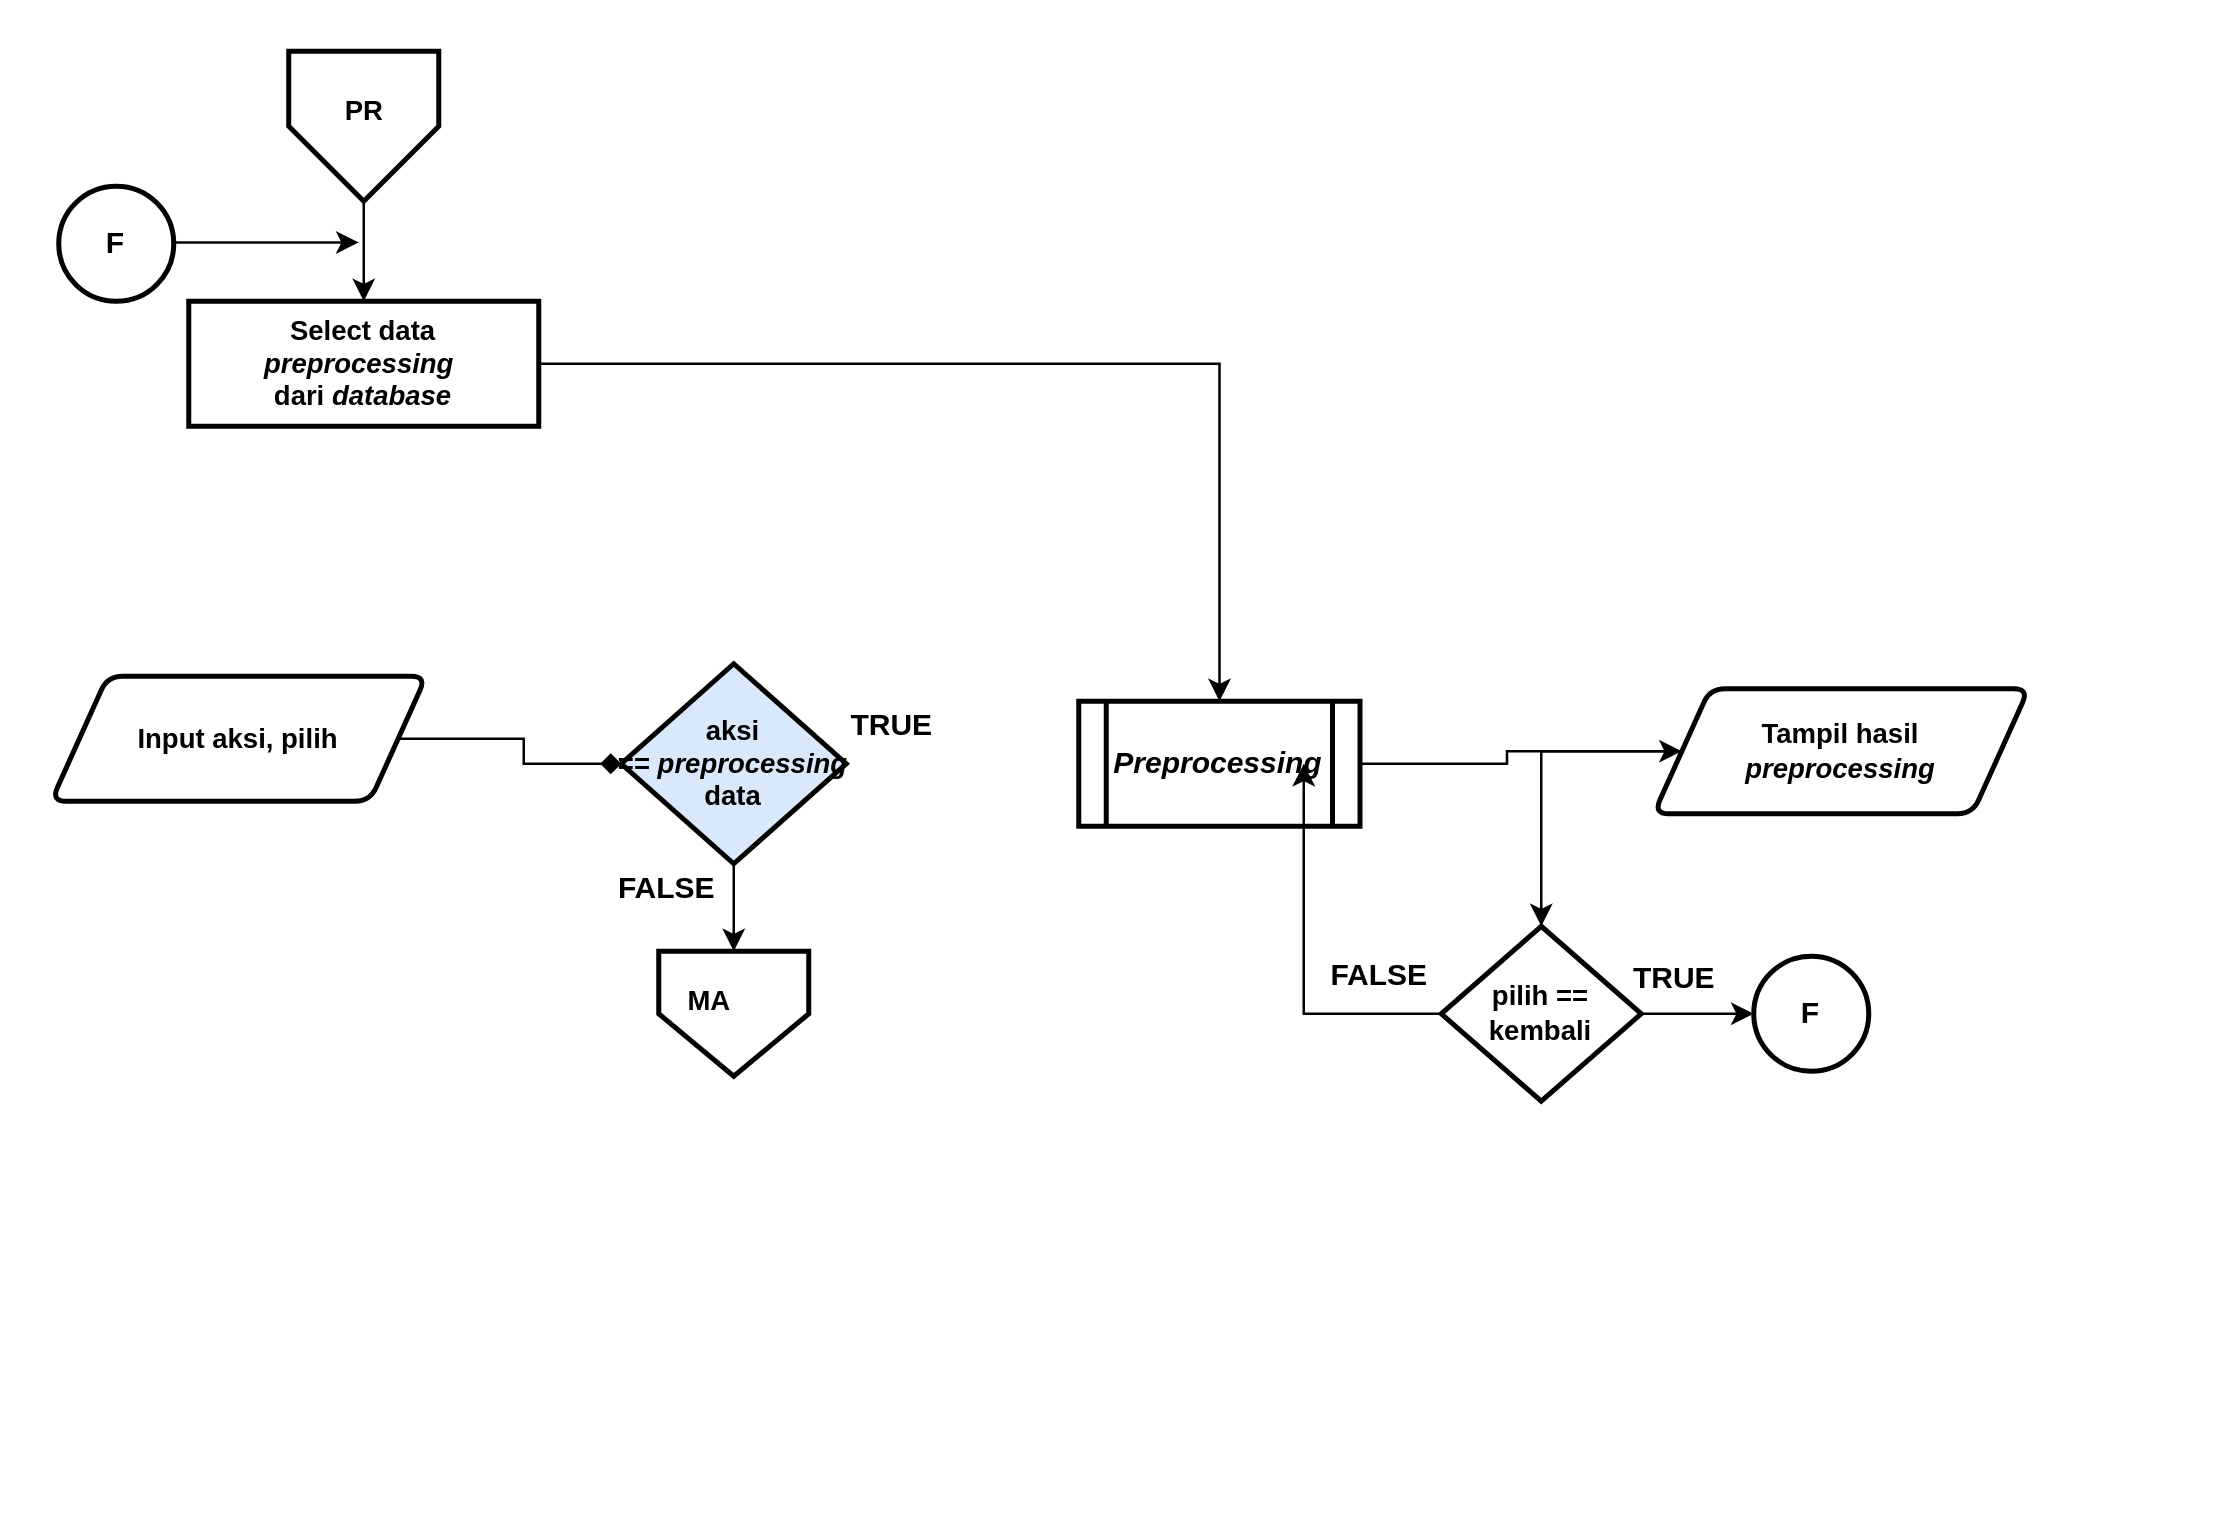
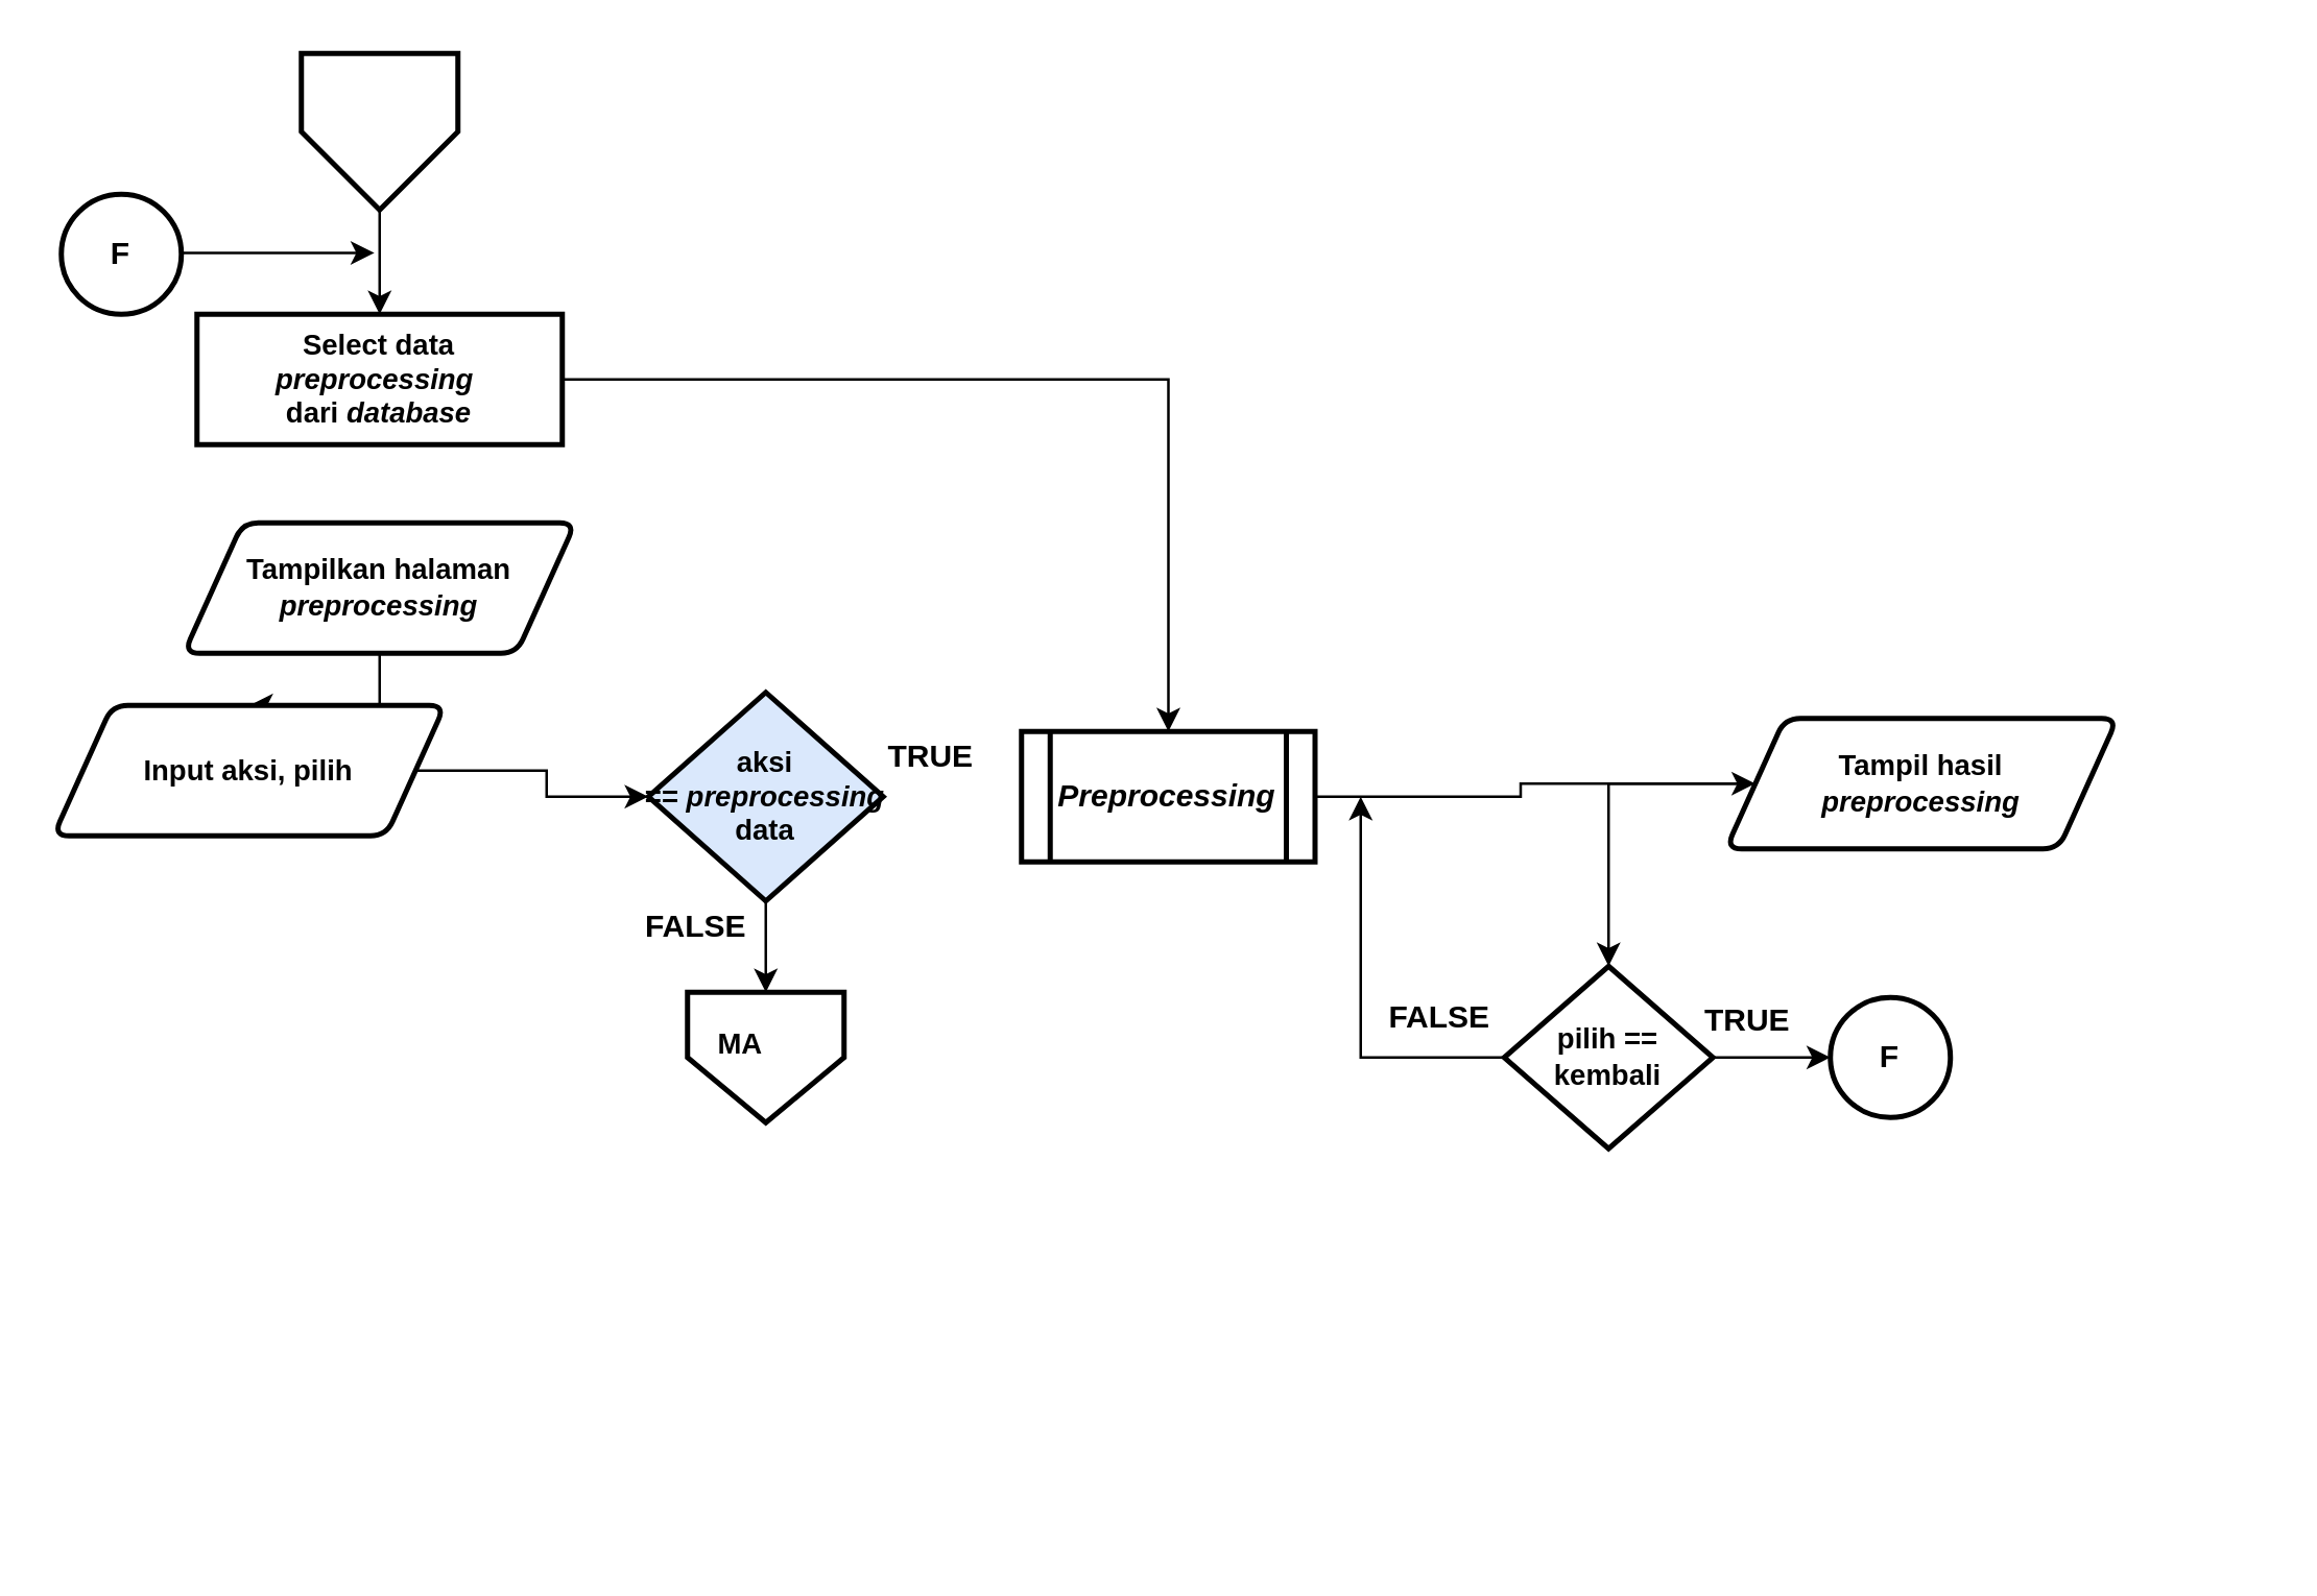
  <mxCell id="0" />
  <mxCell id="1" parent="0" />
  <mxCell id="2" style="edgeStyle=orthogonalEdgeStyle;rounded=0;orthogonalLoop=1;jettySize=auto;html=1;entryX=0.5;entryY=0;entryDx=0;entryDy=0;entryPerimeter=0;fontSize=12;" parent="1" edge="1"><mxGeometry relative="1" as="geometry"><mxPoint x="666" y="550" as="sourcePoint" /><Array as="points"><mxPoint x="666" y="590" /><mxPoint x="766" y="590" /><mxPoint x="766" y="250" /><mxPoint x="866" y="250" /></Array></mxGeometry></mxCell>
  <mxCell id="3" style="edgeStyle=orthogonalEdgeStyle;rounded=0;orthogonalLoop=1;jettySize=auto;html=1;entryX=0.5;entryY=0;entryDx=0;entryDy=0;entryPerimeter=0;fontSize=12;" parent="1" edge="1"><mxGeometry relative="1" as="geometry"><mxPoint x="646" y="520" as="sourcePoint" /><Array as="points"><mxPoint x="646" y="560" /><mxPoint x="746" y="560" /><mxPoint x="746" y="220" /><mxPoint x="846" y="220" /></Array></mxGeometry></mxCell>
  <mxCell id="4" style="edgeStyle=orthogonalEdgeStyle;rounded=0;orthogonalLoop=1;jettySize=auto;html=1;entryX=0.5;entryY=0;entryDx=0;entryDy=0;fontSize=11;" parent="1" source="5" target="10" edge="1"><mxGeometry relative="1" as="geometry" /></mxCell>
  <mxCell id="5" value="" style="verticalLabelPosition=bottom;verticalAlign=top;html=1;shape=offPageConnector;rounded=0;size=0.5;fontStyle=0;strokeWidth=2;" parent="1" vertex="1"><mxGeometry x="115" y="20" width="60" height="60" as="geometry" /></mxCell>
- <mxCell id="6" value="PR" style="text;html=1;align=center;verticalAlign=middle;resizable=0;points=[];autosize=1;fontSize=11;fontStyle=1" parent="1" vertex="1"><mxGeometry x="130" y="34" width="30" height="20" as="geometry" /></mxCell>
+ <mxCell id="7" style="edgeStyle=orthogonalEdgeStyle;rounded=0;orthogonalLoop=1;jettySize=auto;html=1;entryX=0.5;entryY=0;entryDx=0;entryDy=0;" parent="1" source="8" target="14" edge="1"><mxGeometry relative="1" as="geometry" /></mxCell>
+ <mxCell id="8" value="&lt;b&gt;Tampilkan halaman &lt;br&gt;&lt;i&gt;preprocessing&lt;/i&gt;&lt;/b&gt;" style="shape=parallelogram;html=1;strokeWidth=2;perimeter=parallelogramPerimeter;whiteSpace=wrap;rounded=1;arcSize=12;size=0.15;fontSize=11;" parent="1" vertex="1"><mxGeometry x="70" y="200" width="150" height="50" as="geometry" /></mxCell>
  <mxCell id="9" style="edgeStyle=orthogonalEdgeStyle;rounded=0;orthogonalLoop=1;jettySize=auto;html=1;fontSize=11;" parent="1" source="10" target="18" edge="1"><mxGeometry relative="1" as="geometry" /></mxCell>
  <mxCell id="10" value="Select data &lt;i&gt;preprocessing&amp;nbsp;&lt;br&gt;&lt;/i&gt;dari &lt;i&gt;database&lt;/i&gt;" style="whiteSpace=wrap;html=1;absoluteArcSize=1;arcSize=0;strokeWidth=2;fontSize=11;fontStyle=1;rounded=0;" parent="1" vertex="1"><mxGeometry x="75" y="120" width="140" height="50" as="geometry" /></mxCell>
  <mxCell id="11" value="" style="verticalLabelPosition=bottom;verticalAlign=top;html=1;shape=offPageConnector;rounded=0;size=0.5;fontStyle=0;strokeWidth=2;" parent="1" vertex="1"><mxGeometry x="263" y="380" width="60" height="50" as="geometry" /></mxCell>
  <mxCell id="12" value="MA" style="text;html=1;align=center;verticalAlign=middle;resizable=0;points=[];autosize=1;fontSize=11;fontStyle=1" parent="1" vertex="1"><mxGeometry x="268" y="390" width="30" height="20" as="geometry" /></mxCell>
- <mxCell id="13" style="edgeStyle=orthogonalEdgeStyle;rounded=0;orthogonalLoop=1;jettySize=auto;html=1;entryX=0;entryY=0.5;entryDx=0;entryDy=0;fontSize=11;endArrow=diamond;" parent="1" source="14" target="16" edge="1"><mxGeometry relative="1" as="geometry" /></mxCell>
+ <mxCell id="13" style="edgeStyle=orthogonalEdgeStyle;rounded=0;orthogonalLoop=1;jettySize=auto;html=1;entryX=0;entryY=0.5;entryDx=0;entryDy=0;fontSize=11;" parent="1" source="14" target="16" edge="1"><mxGeometry relative="1" as="geometry" /></mxCell>
  <mxCell id="14" value="&lt;b&gt;Input aksi, pilih&lt;/b&gt;" style="shape=parallelogram;html=1;strokeWidth=2;perimeter=parallelogramPerimeter;whiteSpace=wrap;rounded=1;arcSize=12;size=0.15;fontSize=11;" parent="1" vertex="1"><mxGeometry x="20" y="270" width="150" height="50" as="geometry" /></mxCell>
  <mxCell id="15" style="edgeStyle=orthogonalEdgeStyle;rounded=0;orthogonalLoop=1;jettySize=auto;html=1;entryX=0.5;entryY=0;entryDx=0;entryDy=0;fontSize=11;" parent="1" source="16" target="11" edge="1"><mxGeometry relative="1" as="geometry" /></mxCell>
  <mxCell id="16" value="&lt;b style=&quot;font-size: 11px&quot;&gt;&lt;font style=&quot;font-size: 11px&quot;&gt;aksi ==&amp;nbsp;&lt;i&gt;preprocessing&lt;/i&gt;&lt;br style=&quot;font-size: 11px&quot;&gt;data&lt;/font&gt;&lt;/b&gt;" style="rhombus;whiteSpace=wrap;html=1;strokeWidth=2;fontSize=11;fillColor=#dae8fc;" parent="1" vertex="1"><mxGeometry x="248" y="265" width="90" height="80" as="geometry" /></mxCell>
  <mxCell id="17" style="edgeStyle=orthogonalEdgeStyle;rounded=0;orthogonalLoop=1;jettySize=auto;html=1;entryX=0;entryY=0.5;entryDx=0;entryDy=0;fontSize=11;" parent="1" source="18" target="25" edge="1"><mxGeometry relative="1" as="geometry" /></mxCell>
- <mxCell id="18" value="&lt;i&gt;&lt;b&gt;&lt;font style=&quot;font-size: 12px&quot;&gt;Preprocessing&lt;/font&gt;&lt;/b&gt;&lt;/i&gt;" style="shape=process;whiteSpace=wrap;html=1;backgroundOutline=1;strokeWidth=2;fontSize=11;" parent="1" vertex="1"><mxGeometry x="431" y="280" width="112.5" height="50" as="geometry" /></mxCell>
+ <mxCell id="18" value="&lt;i&gt;&lt;b&gt;&lt;font style=&quot;font-size: 12px&quot;&gt;Preprocessing&lt;/font&gt;&lt;/b&gt;&lt;/i&gt;" style="shape=process;whiteSpace=wrap;html=1;backgroundOutline=1;strokeWidth=2;fontSize=11;" parent="1" vertex="1"><mxGeometry x="391" y="280" width="112.5" height="50" as="geometry" /></mxCell>
  <mxCell id="19" value="&lt;b&gt;FALSE&lt;/b&gt;" style="text;html=1;align=center;verticalAlign=middle;resizable=0;points=[];autosize=1;" parent="1" vertex="1"><mxGeometry x="241" y="345" width="50" height="20" as="geometry" /></mxCell>
  <mxCell id="20" value="&lt;b&gt;TRUE&lt;/b&gt;" style="text;html=1;align=center;verticalAlign=middle;resizable=0;points=[];autosize=1;" parent="1" vertex="1"><mxGeometry x="331" y="280" width="50" height="20" as="geometry" /></mxCell>
  <mxCell id="21" style="edgeStyle=orthogonalEdgeStyle;rounded=0;orthogonalLoop=1;jettySize=auto;html=1;fontSize=11;" parent="1" source="22" edge="1"><mxGeometry relative="1" as="geometry"><mxPoint x="143" y="96.5" as="targetPoint" /></mxGeometry></mxCell>
  <mxCell id="22" value="F" style="ellipse;whiteSpace=wrap;html=1;aspect=fixed;strokeWidth=2;fontStyle=1" parent="1" vertex="1"><mxGeometry x="23" y="74" width="46" height="46" as="geometry" /></mxCell>
  <mxCell id="23" value="F" style="ellipse;whiteSpace=wrap;html=1;aspect=fixed;strokeWidth=2;fontStyle=1" parent="1" vertex="1"><mxGeometry x="701" y="382" width="46" height="46" as="geometry" /></mxCell>
  <mxCell id="24" style="edgeStyle=orthogonalEdgeStyle;rounded=0;orthogonalLoop=1;jettySize=auto;html=1;fontSize=11;" parent="1" source="25" target="28" edge="1"><mxGeometry relative="1" as="geometry" /></mxCell>
  <mxCell id="25" value="&lt;b&gt;Tampil hasil &lt;br&gt;&lt;i&gt;preprocessing&lt;/i&gt;&lt;/b&gt;" style="shape=parallelogram;html=1;strokeWidth=2;perimeter=parallelogramPerimeter;whiteSpace=wrap;rounded=1;arcSize=12;size=0.15;fontSize=11;" parent="1" vertex="1"><mxGeometry x="661" y="275" width="150" height="50" as="geometry" /></mxCell>
  <mxCell id="26" style="edgeStyle=orthogonalEdgeStyle;rounded=0;orthogonalLoop=1;jettySize=auto;html=1;entryX=0;entryY=0.5;entryDx=0;entryDy=0;fontSize=11;" parent="1" source="28" target="23" edge="1"><mxGeometry relative="1" as="geometry" /></mxCell>
  <mxCell id="27" style="edgeStyle=orthogonalEdgeStyle;rounded=0;orthogonalLoop=1;jettySize=auto;html=1;fontSize=11;" parent="1" source="28" edge="1"><mxGeometry relative="1" as="geometry"><mxPoint x="521" y="305" as="targetPoint" /><Array as="points"><mxPoint x="521" y="405" /><mxPoint x="521" y="305" /></Array></mxGeometry></mxCell>
  <mxCell id="28" value="&lt;b style=&quot;font-size: 11px&quot;&gt;&lt;font style=&quot;font-size: 11px&quot;&gt;pilih ==&lt;br&gt;kembali&lt;br&gt;&lt;/font&gt;&lt;/b&gt;" style="rhombus;whiteSpace=wrap;html=1;strokeWidth=2;fontSize=11;" parent="1" vertex="1"><mxGeometry x="576" y="370" width="80" height="70" as="geometry" /></mxCell>
  <mxCell id="29" value="&lt;b&gt;TRUE&lt;/b&gt;" style="text;html=1;align=center;verticalAlign=middle;resizable=0;points=[];autosize=1;" parent="1" vertex="1"><mxGeometry x="644" y="381" width="50" height="20" as="geometry" /></mxCell>
  <mxCell id="30" value="&lt;b&gt;FALSE&lt;/b&gt;" style="text;html=1;align=center;verticalAlign=middle;resizable=0;points=[];autosize=1;" parent="1" vertex="1"><mxGeometry x="526" y="380" width="50" height="20" as="geometry" /></mxCell>
